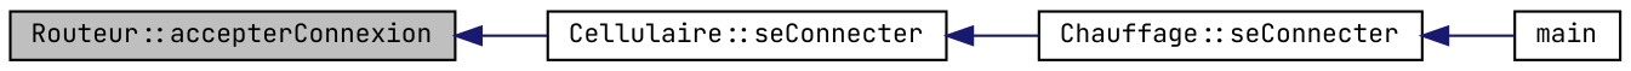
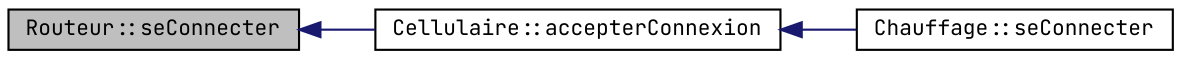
  digraph {
    fontname="JetBrains Mono"
    rankdir=LR
    node [color=black fontname="JetBrains Mono" fontsize=10 shape=record]
    edge [color=midnightblue dir=back fontname="JetBrains Mono" fontsize=10 labelfontname=Helvetica labelfontsize=10 style=solid]
-   n1 [fillcolor=grey75 fontcolor=black height=0.2 label="Routeur::accepterConnexion" style=filled width=0.4]
-   n2 [height=0.2 label="Cellulaire::seConnecter" width=0.4]
+   n1 [fillcolor=grey75 fontcolor=black height=0.2 label="Routeur::seConnecter" style=filled width=0.4]
+   n2 [height=0.2 label="Cellulaire::accepterConnexion" width=0.4]
    n3 [height=0.2 label="Chauffage::seConnecter" width=0.4]
-   n4 [height=0.2 label=main width=0.4]
    n1 -> n2
    n2 -> n3
-   n3 -> n4
  }
